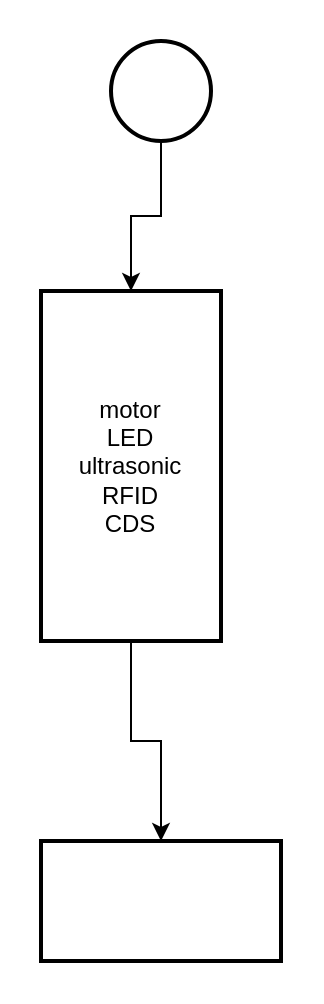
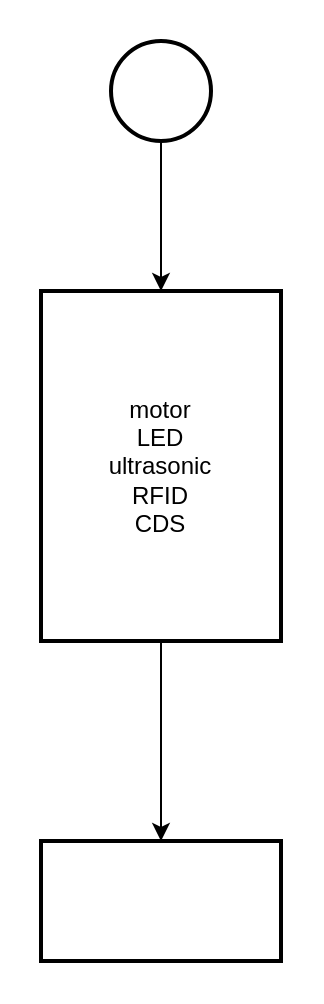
  <mxCell id="0" />
  <mxCell id="1" parent="0" />
  <mxCell id="2" value="" style="edgeStyle=orthogonalEdgeStyle;rounded=0;orthogonalLoop=1;jettySize=auto;html=1;" edge="1" parent="1" source="3" target="5"><mxGeometry relative="1" as="geometry" /></mxCell>
  <mxCell id="3" value="" style="strokeWidth=2;html=1;shape=mxgraph.flowchart.start_2;whiteSpace=wrap;" vertex="1" parent="1"><mxGeometry x="55" y="20" width="50" height="50" as="geometry" /></mxCell>
  <mxCell id="4" value="" style="edgeStyle=orthogonalEdgeStyle;rounded=0;orthogonalLoop=1;jettySize=auto;html=1;" edge="1" parent="1" source="5" target="6"><mxGeometry relative="1" as="geometry" /></mxCell>
- <mxCell id="5" value="motor&lt;div&gt;LED&lt;/div&gt;&lt;div&gt;ultrasonic&lt;/div&gt;&lt;div&gt;RFID&lt;/div&gt;&lt;div&gt;CDS&lt;/div&gt;" style="whiteSpace=wrap;html=1;strokeWidth=2;" vertex="1" parent="1"><mxGeometry x="20" y="145" width="90" height="175" as="geometry" /></mxCell>
+ <mxCell id="5" value="motor&lt;div&gt;LED&lt;/div&gt;&lt;div&gt;ultrasonic&lt;/div&gt;&lt;div&gt;RFID&lt;/div&gt;&lt;div&gt;CDS&lt;/div&gt;" style="whiteSpace=wrap;html=1;strokeWidth=2;" vertex="1" parent="1"><mxGeometry x="20" y="145" width="120" height="175" as="geometry" /></mxCell>
  <mxCell id="6" value="" style="whiteSpace=wrap;html=1;strokeWidth=2;" vertex="1" parent="1"><mxGeometry x="20" y="420" width="120" height="60" as="geometry" /></mxCell>
